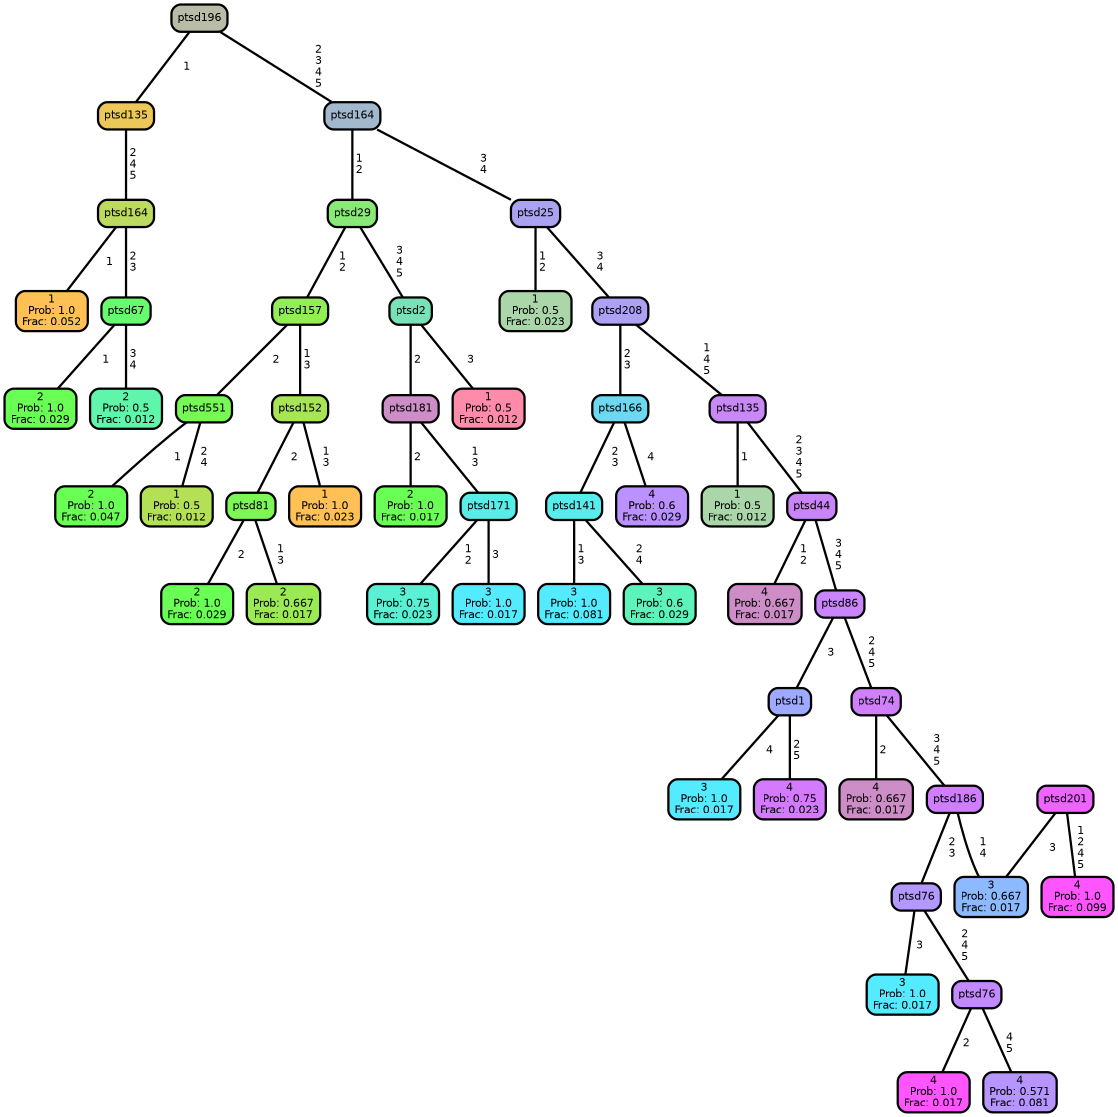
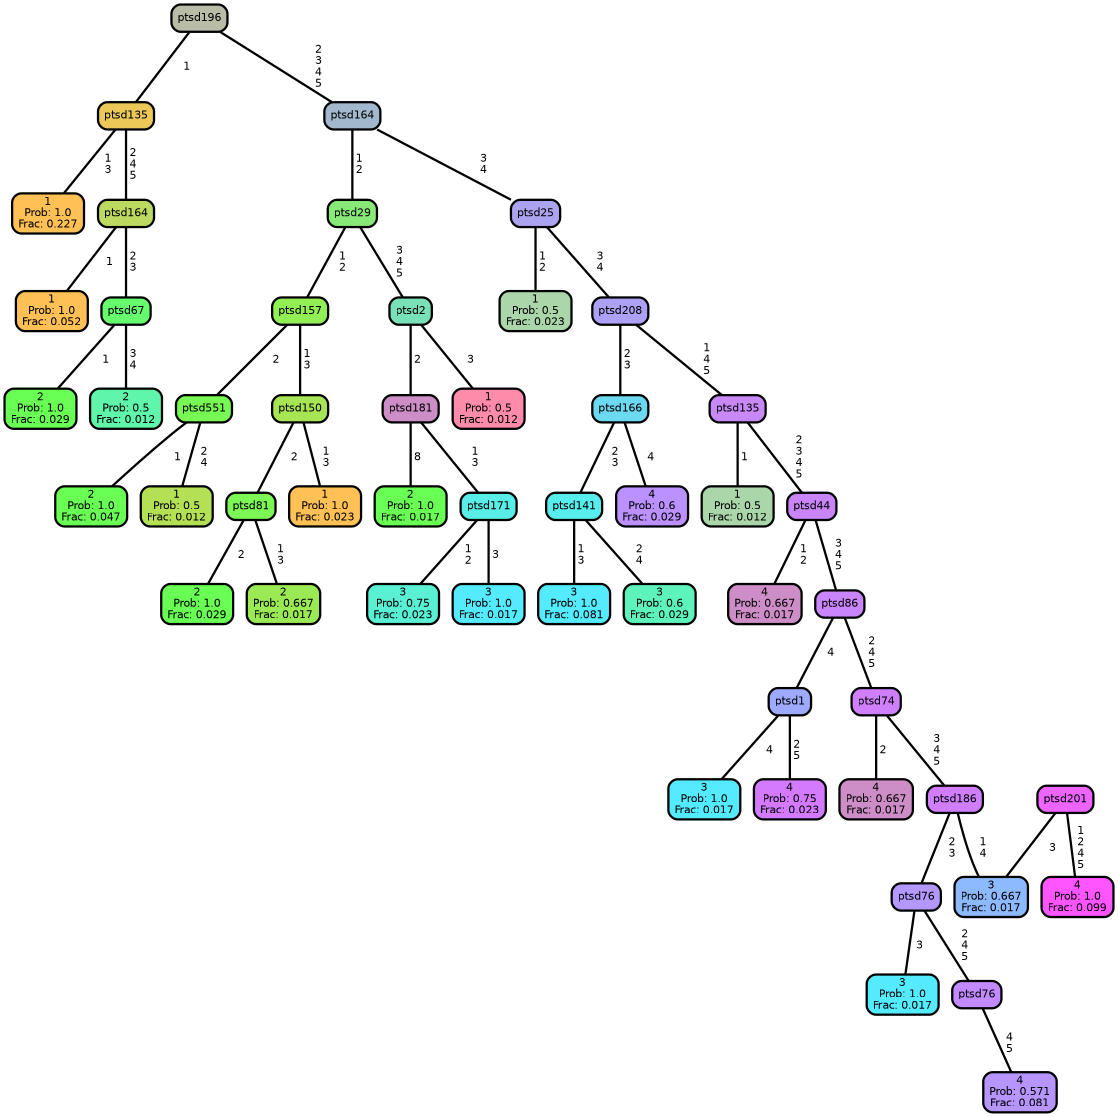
  graph {
    ranksep="0 equally"
    splines=straight
    node [color=black fillcolor="#6aff55" fontcolor=black fontname=helvetica penwidth=3 shape=box style="filled, rounded"]
    edge [color=black fontname=helvetica penwidth=3]
+   n1 [fillcolor="#ffc155" label="1\nProb: 1.0\nFrac: 0.227"]
    n2 [fillcolor="#ebc858" label=ptsd135]
    n3 [fillcolor="#bcda5f" label=ptsd164]
    n4 [fillcolor="#ffc155" label="1\nProb: 1.0\nFrac: 0.052"]
    n5 [fillcolor="#67fc6d" label=ptsd67]
    n6 [label="2\nProb: 1.0\nFrac: 0.029"]
    n7 [fillcolor="#5ff5aa" label="2\nProb: 0.5\nFrac: 0.012"]
    n8 [fillcolor="#b9bda8" label=ptsd196]
    n9 [fillcolor="#a1b8cd" label=ptsd164]
    n10 [fillcolor="#89e978" label=ptsd29]
    n11 [fillcolor="#aca3f0" label=ptsd25]
    n12 [label="2\nProb: 1.0\nFrac: 0.047"]
    n13 [fillcolor="#78f855" label=ptsd551]
    n14 [fillcolor="#b4e055" label="1\nProb: 0.5\nFrac: 0.012"]
    n15 [fillcolor="#92ee55" label=ptsd157]
-   n16 [fillcolor="#a8e555" label=ptsd152]
+   n16 [fillcolor="#a8e555" label=ptsd150]
    n17 [fillcolor="#7cf755" label=ptsd81]
    n18 [fillcolor="#ffc155" label="1\nProb: 1.0\nFrac: 0.023"]
    n19 [label="2\nProb: 1.0\nFrac: 0.029"]
    n20 [fillcolor="#9bea55" label="2\nProb: 0.667\nFrac: 0.017"]
    n21 [fillcolor="#78e1b8" label=ptsd2]
    n22 [fillcolor="#cd8dc6" label=ptsd181]
    n23 [fillcolor="#ff8baa" label="1\nProb: 0.5\nFrac: 0.012"]
    n24 [label="2\nProb: 1.0\nFrac: 0.017"]
    n25 [fillcolor="#58ede6" label=ptsd171]
    n26 [fillcolor="#5af0d4" label="3\nProb: 0.75\nFrac: 0.023"]
    n27 [fillcolor="#55ebff" label="3\nProb: 1.0\nFrac: 0.017"]
    n28 [fillcolor="#aad6aa" label="1\nProb: 0.5\nFrac: 0.023"]
    n29 [fillcolor="#aca1f4" label=ptsd208]
    n30 [fillcolor="#6cd9f0" label=ptsd166]
    n31 [fillcolor="#c888f5" label=ptsd135]
    n32 [fillcolor="#55ebff" label="3\nProb: 1.0\nFrac: 0.081"]
    n33 [fillcolor="#57eded" label=ptsd141]
    n34 [fillcolor="#5df3bb" label="3\nProb: 0.6\nFrac: 0.029"]
    n35 [fillcolor="#bb91ff" label="4\nProb: 0.6\nFrac: 0.029"]
    n36 [fillcolor="#aad6aa" label="1\nProb: 0.5\nFrac: 0.012"]
    n37 [fillcolor="#c985f8" label=ptsd44]
    n38 [fillcolor="#cd8dc6" label="4\nProb: 0.667\nFrac: 0.017"]
    n39 [fillcolor="#c985fb" label=ptsd86]
    n40 [fillcolor="#9daaff" label=ptsd1]
    n41 [fillcolor="#d07ffb" label=ptsd74]
    n42 [fillcolor="#55ebff" label="3\nProb: 1.0\nFrac: 0.017"]
    n43 [fillcolor="#d47aff" label="4\nProb: 0.75\nFrac: 0.023"]
    n44 [fillcolor="#cd8dc6" label="4\nProb: 0.667\nFrac: 0.017"]
    n45 [fillcolor="#d07eff" label=ptsd186]
    n46 [fillcolor="#b298ff" label=ptsd76]
    n47 [fillcolor="#8db9ff" label="3\nProb: 0.667\nFrac: 0.017"]
    n48 [fillcolor="#55ebff" label="3\nProb: 1.0\nFrac: 0.017"]
    n49 [fillcolor="#c389ff" label=ptsd76]
-   n50 [fillcolor="#ff55ff" label="4\nProb: 1.0\nFrac: 0.017"]
    n51 [fillcolor="#b695ff" label="4\nProb: 0.571\nFrac: 0.081"]
    n52 [fillcolor="#ee64ff" label=ptsd201]
    n53 [fillcolor="#ff55ff" label="4\nProb: 1.0\nFrac: 0.099"]
    subgraph sub_1 {
      rank=same
    }
+   n2 -- n1 [label=" 1\n 3"]
    n2 -- n3 [label=" 2\n 4\n 5"]
    n3 -- n4 [label=" 1"]
    n3 -- n5 [label=" 2\n 3"]
    n5 -- n6 [label=" 1"]
    n5 -- n7 [label=" 3\n 4"]
    n8 -- n2 [label=" 1"]
    n8 -- n9 [label=" 2\n 3\n 4\n 5"]
    n9 -- n10 [label=" 1\n 2"]
    n9 -- n11 [label=" 3\n 4"]
    n10 -- n15 [label=" 1\n 2"]
    n10 -- n21 [label=" 3\n 4\n 5"]
    n11 -- n28 [label=" 1\n 2"]
    n11 -- n29 [label=" 3\n 4"]
    n13 -- n12 [label=" 1"]
    n13 -- n14 [label=" 2\n 4"]
    n15 -- n13 [label=" 2"]
    n15 -- n16 [label=" 1\n 3"]
    n16 -- n17 [label=" 2"]
    n16 -- n18 [label=" 1\n 3"]
    n17 -- n19 [label=" 2"]
    n17 -- n20 [label=" 1\n 3"]
    n21 -- n22 [label=" 2"]
    n21 -- n23 [label=" 3"]
-   n22 -- n24 [label=" 2"]
+   n22 -- n24 [label=" 8"]
    n22 -- n25 [label=" 1\n 3"]
    n25 -- n26 [label=" 1\n 2"]
    n25 -- n27 [label=" 3"]
    n29 -- n30 [label=" 2\n 3"]
    n29 -- n31 [label=" 1\n 4\n 5"]
    n30 -- n33 [label=" 2\n 3"]
    n30 -- n35 [label=" 4"]
    n31 -- n36 [label=" 1"]
    n31 -- n37 [label=" 2\n 3\n 4\n 5"]
    n33 -- n32 [label=" 1\n 3"]
    n33 -- n34 [label=" 2\n 4"]
    n37 -- n38 [label=" 1\n 2"]
    n37 -- n39 [label=" 3\n 4\n 5"]
-   n39 -- n40 [label=" 3"]
+   n39 -- n40 [label=" 4"]
    n39 -- n41 [label=" 2\n 4\n 5"]
    n40 -- n42 [label=" 4"]
    n40 -- n43 [label=" 2\n 5"]
    n41 -- n44 [label=" 2"]
    n41 -- n45 [label=" 3\n 4\n 5"]
    n45 -- n46 [label=" 2\n 3"]
    n45 -- n47 [label=" 1\n 4"]
    n46 -- n48 [label=" 3"]
    n46 -- n49 [label=" 2\n 4\n 5"]
-   n49 -- n50 [label=" 2"]
    n49 -- n51 [label=" 4\n 5"]
    n52 -- n47 [label=" 3"]
    n52 -- n53 [label=" 1\n 2\n 4\n 5"]
  }
